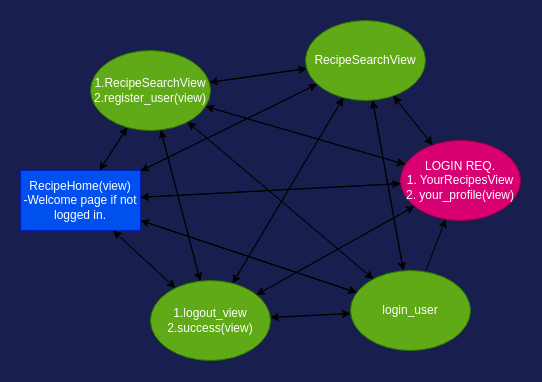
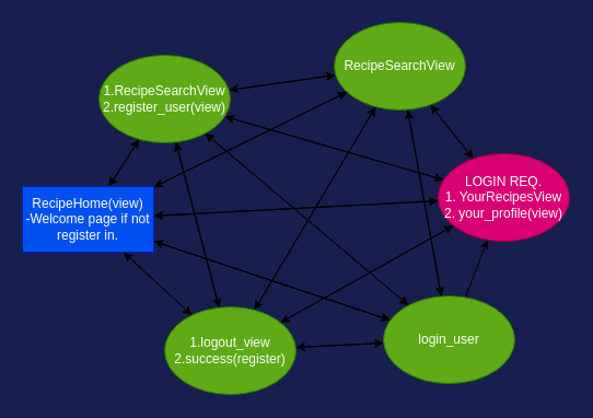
  <mxCell id="0" />
  <mxCell id="1" parent="0" />
  <mxCell id="2" value="" style="edgeStyle=none;html=1;strokeWidth=1;" edge="1" parent="1" source="8" target="19"><mxGeometry relative="1" as="geometry" /></mxCell>
  <mxCell id="3" style="edgeStyle=none;html=1;" edge="1" parent="1" source="8" target="25"><mxGeometry relative="1" as="geometry" /></mxCell>
  <mxCell id="4" style="edgeStyle=none;html=1;" edge="1" parent="1" source="8" target="31"><mxGeometry relative="1" as="geometry" /></mxCell>
  <mxCell id="5" value="" style="edgeStyle=none;html=1;strokeWidth=1;" edge="1" parent="1" source="8" target="19"><mxGeometry relative="1" as="geometry" /></mxCell>
  <mxCell id="6" style="edgeStyle=none;html=1;strokeWidth=1;" edge="1" parent="1" source="8" target="13"><mxGeometry relative="1" as="geometry" /></mxCell>
  <mxCell id="7" style="edgeStyle=none;html=1;strokeWidth=1;" edge="1" parent="1" source="8" target="37"><mxGeometry relative="1" as="geometry" /></mxCell>
- <mxCell id="8" value="RecipeHome(view)&lt;br&gt;-Welcome page if not logged in." style="rounded=0;whiteSpace=wrap;html=1;fillColor=#0050ef;fontColor=#ffffff;strokeColor=#001DBC;" vertex="1" parent="1"><mxGeometry x="20" y="170" width="120" height="60" as="geometry" /></mxCell>
+ <mxCell id="8" value="RecipeHome(view)&lt;br&gt;-Welcome page if not register in." style="rounded=0;whiteSpace=wrap;html=1;fillColor=#0050ef;fontColor=#ffffff;strokeColor=#001DBC;" vertex="1" parent="1"><mxGeometry x="20" y="170" width="120" height="60" as="geometry" /></mxCell>
  <mxCell id="9" value="" style="edgeStyle=none;html=1;" edge="1" parent="1" source="13" target="31"><mxGeometry relative="1" as="geometry" /></mxCell>
  <mxCell id="10" style="edgeStyle=none;html=1;strokeWidth=1;" edge="1" parent="1" source="13" target="25"><mxGeometry relative="1" as="geometry" /></mxCell>
  <mxCell id="11" style="edgeStyle=none;html=1;strokeWidth=1;" edge="1" parent="1" source="13" target="8"><mxGeometry relative="1" as="geometry" /></mxCell>
  <mxCell id="12" style="edgeStyle=none;html=1;strokeWidth=1;" edge="1" parent="1" source="13" target="37"><mxGeometry relative="1" as="geometry" /></mxCell>
  <mxCell id="13" value="LOGIN REQ.&lt;br&gt;1. YourRecipesView&lt;br&gt;2. your_profile(view)" style="ellipse;whiteSpace=wrap;html=1;fillColor=#d80073;fontColor=#ffffff;strokeColor=#A50040;" vertex="1" parent="1"><mxGeometry x="400" y="140" width="120" height="80" as="geometry" /></mxCell>
  <mxCell id="14" value="" style="edgeStyle=none;html=1;strokeWidth=1;" edge="1" parent="1" source="19" target="8"><mxGeometry relative="1" as="geometry" /></mxCell>
  <mxCell id="15" style="edgeStyle=none;html=1;strokeWidth=1;" edge="1" parent="1" source="19" target="25"><mxGeometry relative="1" as="geometry" /></mxCell>
  <mxCell id="16" style="edgeStyle=none;html=1;strokeWidth=1;" edge="1" parent="1" source="19" target="37"><mxGeometry relative="1" as="geometry" /></mxCell>
  <mxCell id="17" style="edgeStyle=none;html=1;strokeWidth=1;" edge="1" parent="1" source="19" target="31"><mxGeometry relative="1" as="geometry" /></mxCell>
  <mxCell id="18" style="edgeStyle=none;html=1;strokeWidth=1;" edge="1" parent="1" source="19" target="13"><mxGeometry relative="1" as="geometry" /></mxCell>
  <mxCell id="19" value="login_user" style="ellipse;whiteSpace=wrap;html=1;fillColor=#60a917;fontColor=#ffffff;strokeColor=#2D7600;" vertex="1" parent="1"><mxGeometry x="350" y="270" width="120" height="80" as="geometry" /></mxCell>
  <mxCell id="20" value="" style="edgeStyle=none;html=1;" edge="1" parent="1" source="25" target="8"><mxGeometry relative="1" as="geometry" /></mxCell>
  <mxCell id="21" style="edgeStyle=none;html=1;" edge="1" parent="1" source="25" target="31"><mxGeometry relative="1" as="geometry" /></mxCell>
  <mxCell id="22" style="edgeStyle=none;html=1;strokeWidth=1;" edge="1" parent="1" source="25" target="13"><mxGeometry relative="1" as="geometry" /></mxCell>
  <mxCell id="23" style="edgeStyle=none;html=1;strokeWidth=1;" edge="1" parent="1" source="25" target="19"><mxGeometry relative="1" as="geometry" /></mxCell>
  <mxCell id="24" style="edgeStyle=none;html=1;strokeWidth=1;" edge="1" parent="1" source="25" target="37"><mxGeometry relative="1" as="geometry" /></mxCell>
  <mxCell id="25" value="1.RecipeSearchView&lt;br&gt;2.register_user(view)" style="ellipse;whiteSpace=wrap;html=1;fillColor=#60a917;fontColor=#ffffff;strokeColor=#2D7600;" vertex="1" parent="1"><mxGeometry x="90" y="50" width="120" height="80" as="geometry" /></mxCell>
  <mxCell id="26" value="" style="edgeStyle=none;html=1;strokeWidth=1;" edge="1" parent="1" source="31" target="13"><mxGeometry relative="1" as="geometry" /></mxCell>
  <mxCell id="27" style="edgeStyle=none;html=1;strokeWidth=1;" edge="1" parent="1" source="31" target="8"><mxGeometry relative="1" as="geometry" /></mxCell>
  <mxCell id="28" style="edgeStyle=none;html=1;strokeWidth=1;" edge="1" parent="1" source="31" target="25"><mxGeometry relative="1" as="geometry" /></mxCell>
  <mxCell id="29" style="edgeStyle=none;html=1;strokeWidth=1;" edge="1" parent="1" source="31" target="37"><mxGeometry relative="1" as="geometry" /></mxCell>
  <mxCell id="30" style="edgeStyle=none;html=1;strokeWidth=1;" edge="1" parent="1" source="31" target="19"><mxGeometry relative="1" as="geometry" /></mxCell>
  <mxCell id="31" value="RecipeSearchView" style="ellipse;whiteSpace=wrap;html=1;fillColor=#60a917;fontColor=#ffffff;strokeColor=#2D7600;" vertex="1" parent="1"><mxGeometry x="305" y="20" width="120" height="80" as="geometry" /></mxCell>
  <mxCell id="32" style="edgeStyle=none;html=1;strokeWidth=1;" edge="1" parent="1" source="37" target="8"><mxGeometry relative="1" as="geometry" /></mxCell>
  <mxCell id="33" style="edgeStyle=none;html=1;strokeWidth=1;" edge="1" parent="1" source="37" target="25"><mxGeometry relative="1" as="geometry" /></mxCell>
  <mxCell id="34" style="edgeStyle=none;html=1;strokeWidth=1;" edge="1" parent="1" source="37" target="31"><mxGeometry relative="1" as="geometry" /></mxCell>
  <mxCell id="35" style="edgeStyle=none;html=1;strokeWidth=1;" edge="1" parent="1" source="37" target="13"><mxGeometry relative="1" as="geometry" /></mxCell>
  <mxCell id="36" style="edgeStyle=none;html=1;strokeWidth=1;" edge="1" parent="1" source="37" target="19"><mxGeometry relative="1" as="geometry" /></mxCell>
- <mxCell id="37" value="1.logout_view&lt;br&gt;2.success(view)" style="ellipse;whiteSpace=wrap;html=1;fillColor=#60a917;fontColor=#ffffff;strokeColor=#2D7600;" vertex="1" parent="1"><mxGeometry x="150" y="280" width="120" height="80" as="geometry" /></mxCell>
+ <mxCell id="37" value="1.logout_view&lt;br&gt;2.success(register)" style="ellipse;whiteSpace=wrap;html=1;fillColor=#60a917;fontColor=#ffffff;strokeColor=#2D7600;" vertex="1" parent="1"><mxGeometry x="150" y="280" width="120" height="80" as="geometry" /></mxCell>
